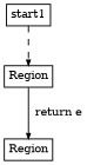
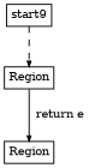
  digraph {
    nodesep=0.12
    ranksep=0.5
    node [fontsize=10.5 margin="0.05,0.05" shape=box]
    edge [arrowsize=0.5 fontsize=10.5]
    n1 [height=0.02 label=Region width=0.02]
-   start1 [height=0.02 width=0.02]
+   start1 [height=0.02 width=0.02 label=start9]
    n3 [height=0.02 label=Region width=0.02]
    n1 -> n3 [label="  return e"]
    start1 -> n1 [style=dashed]
  }
